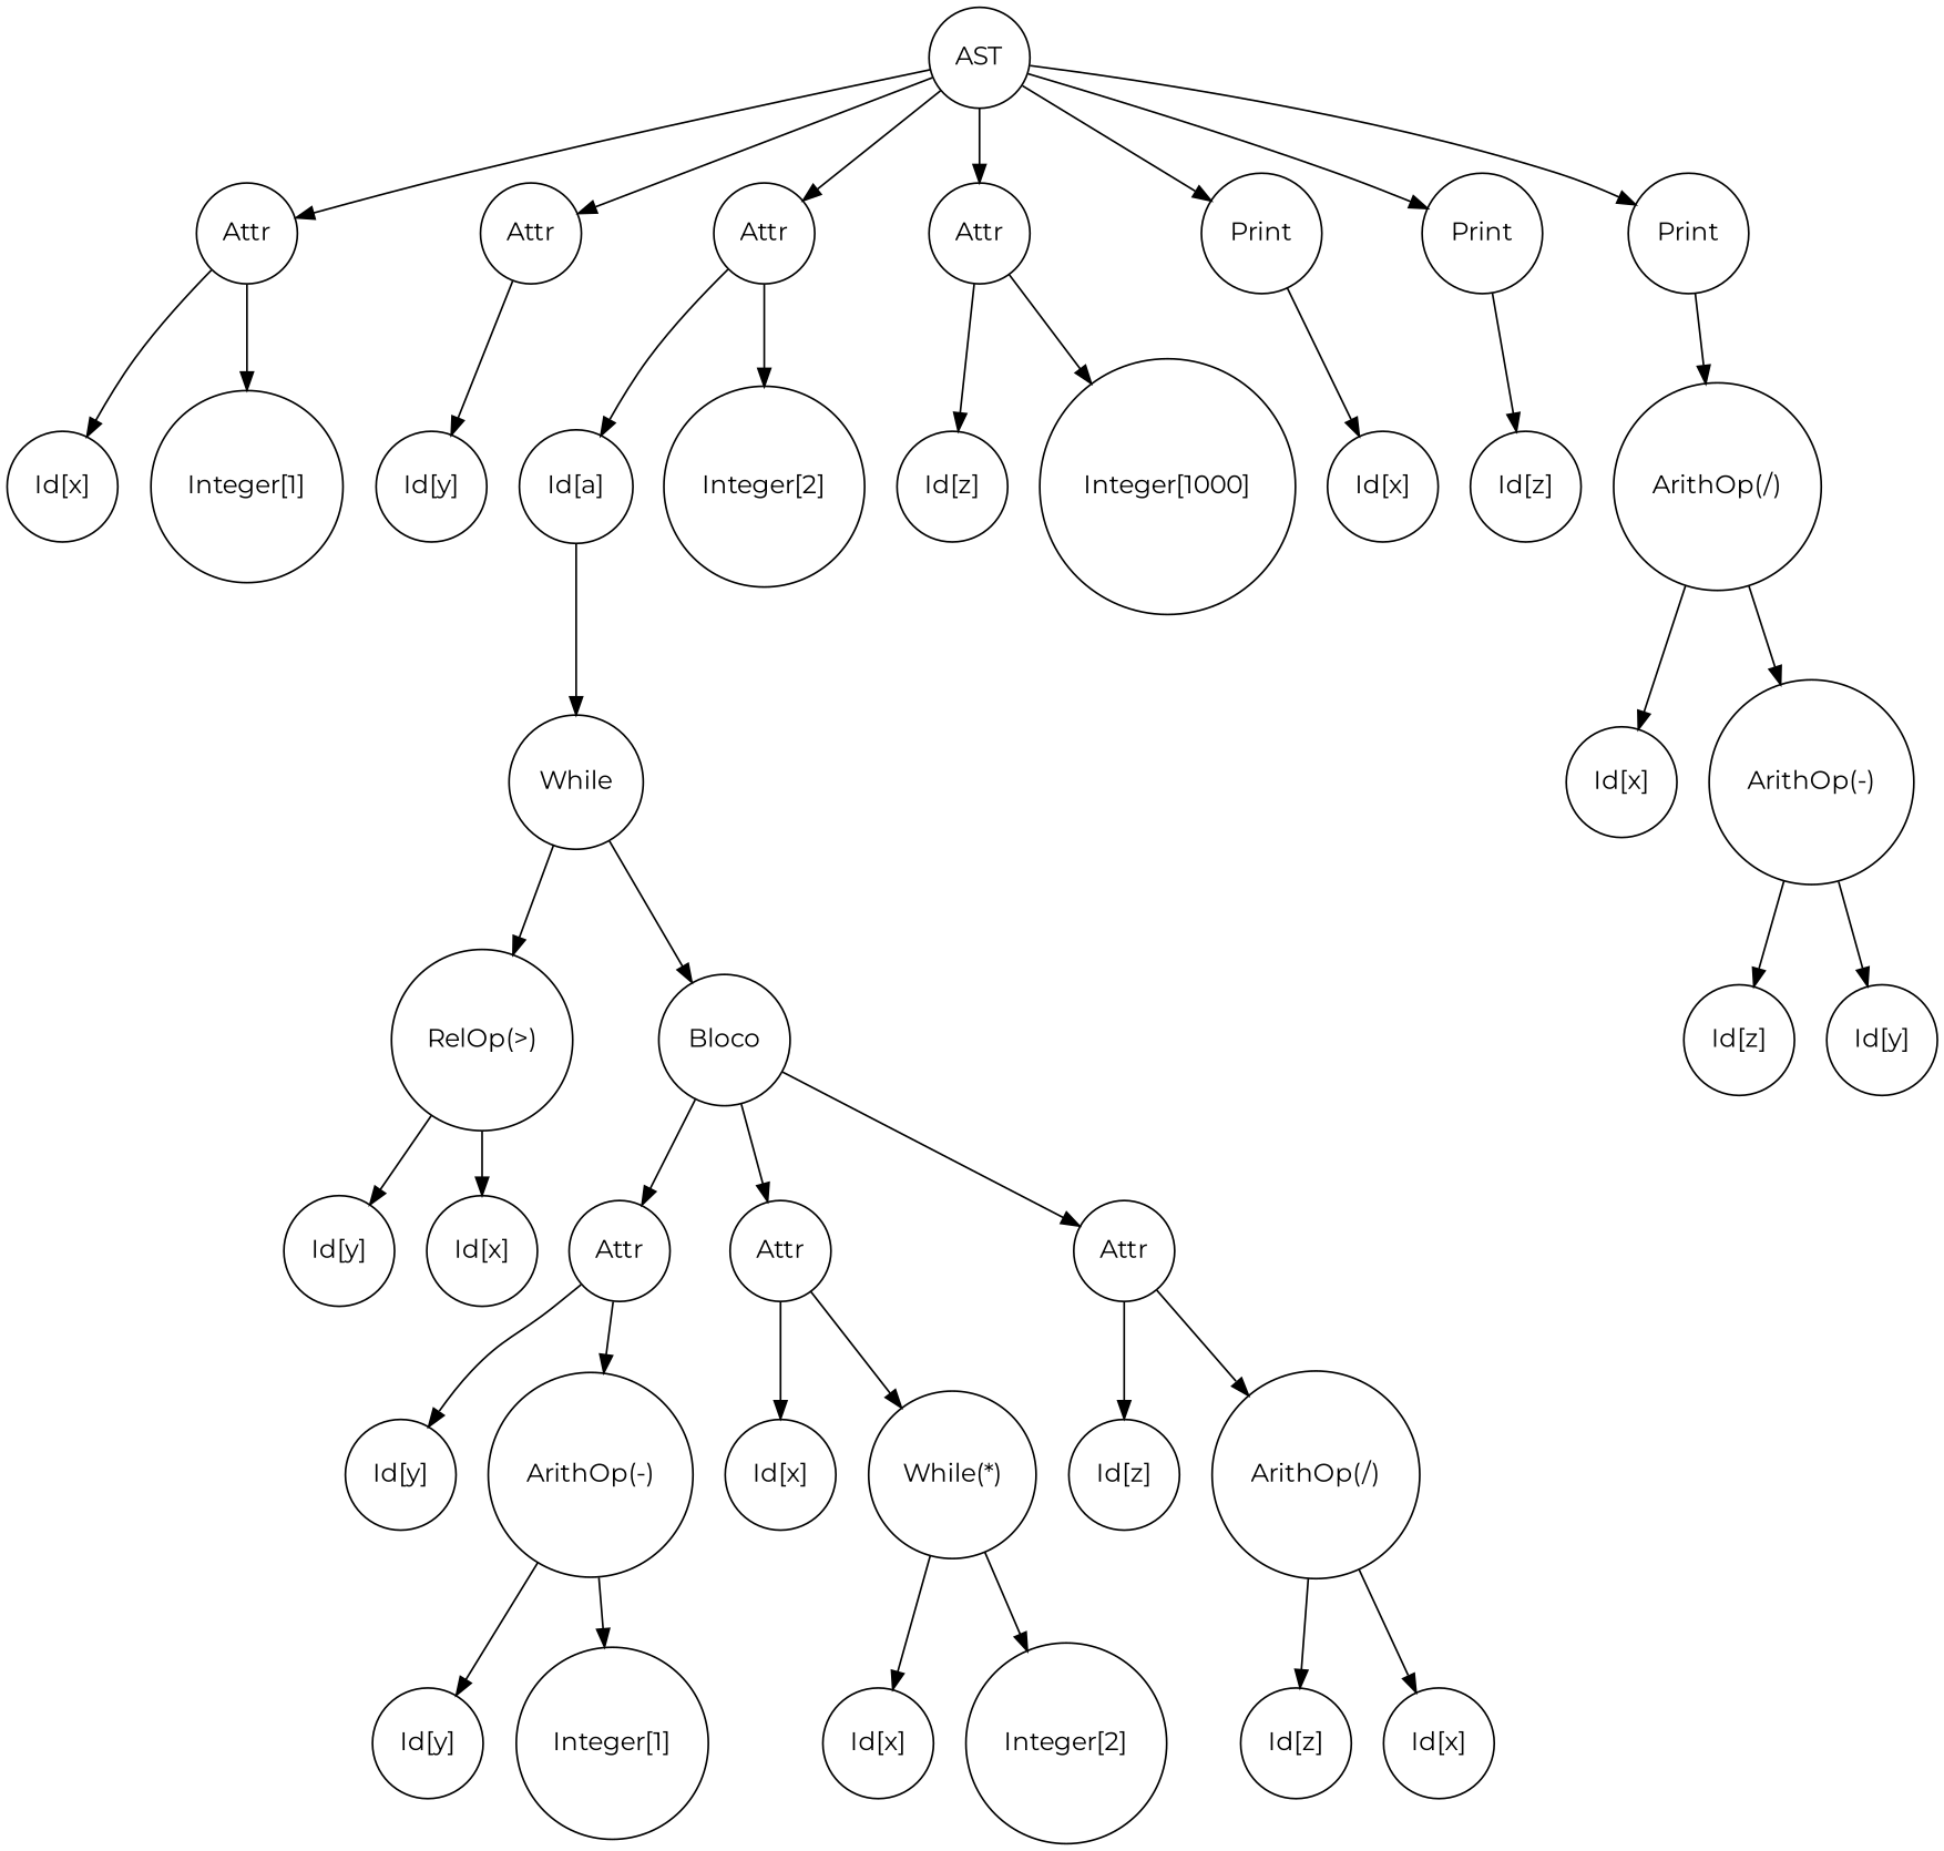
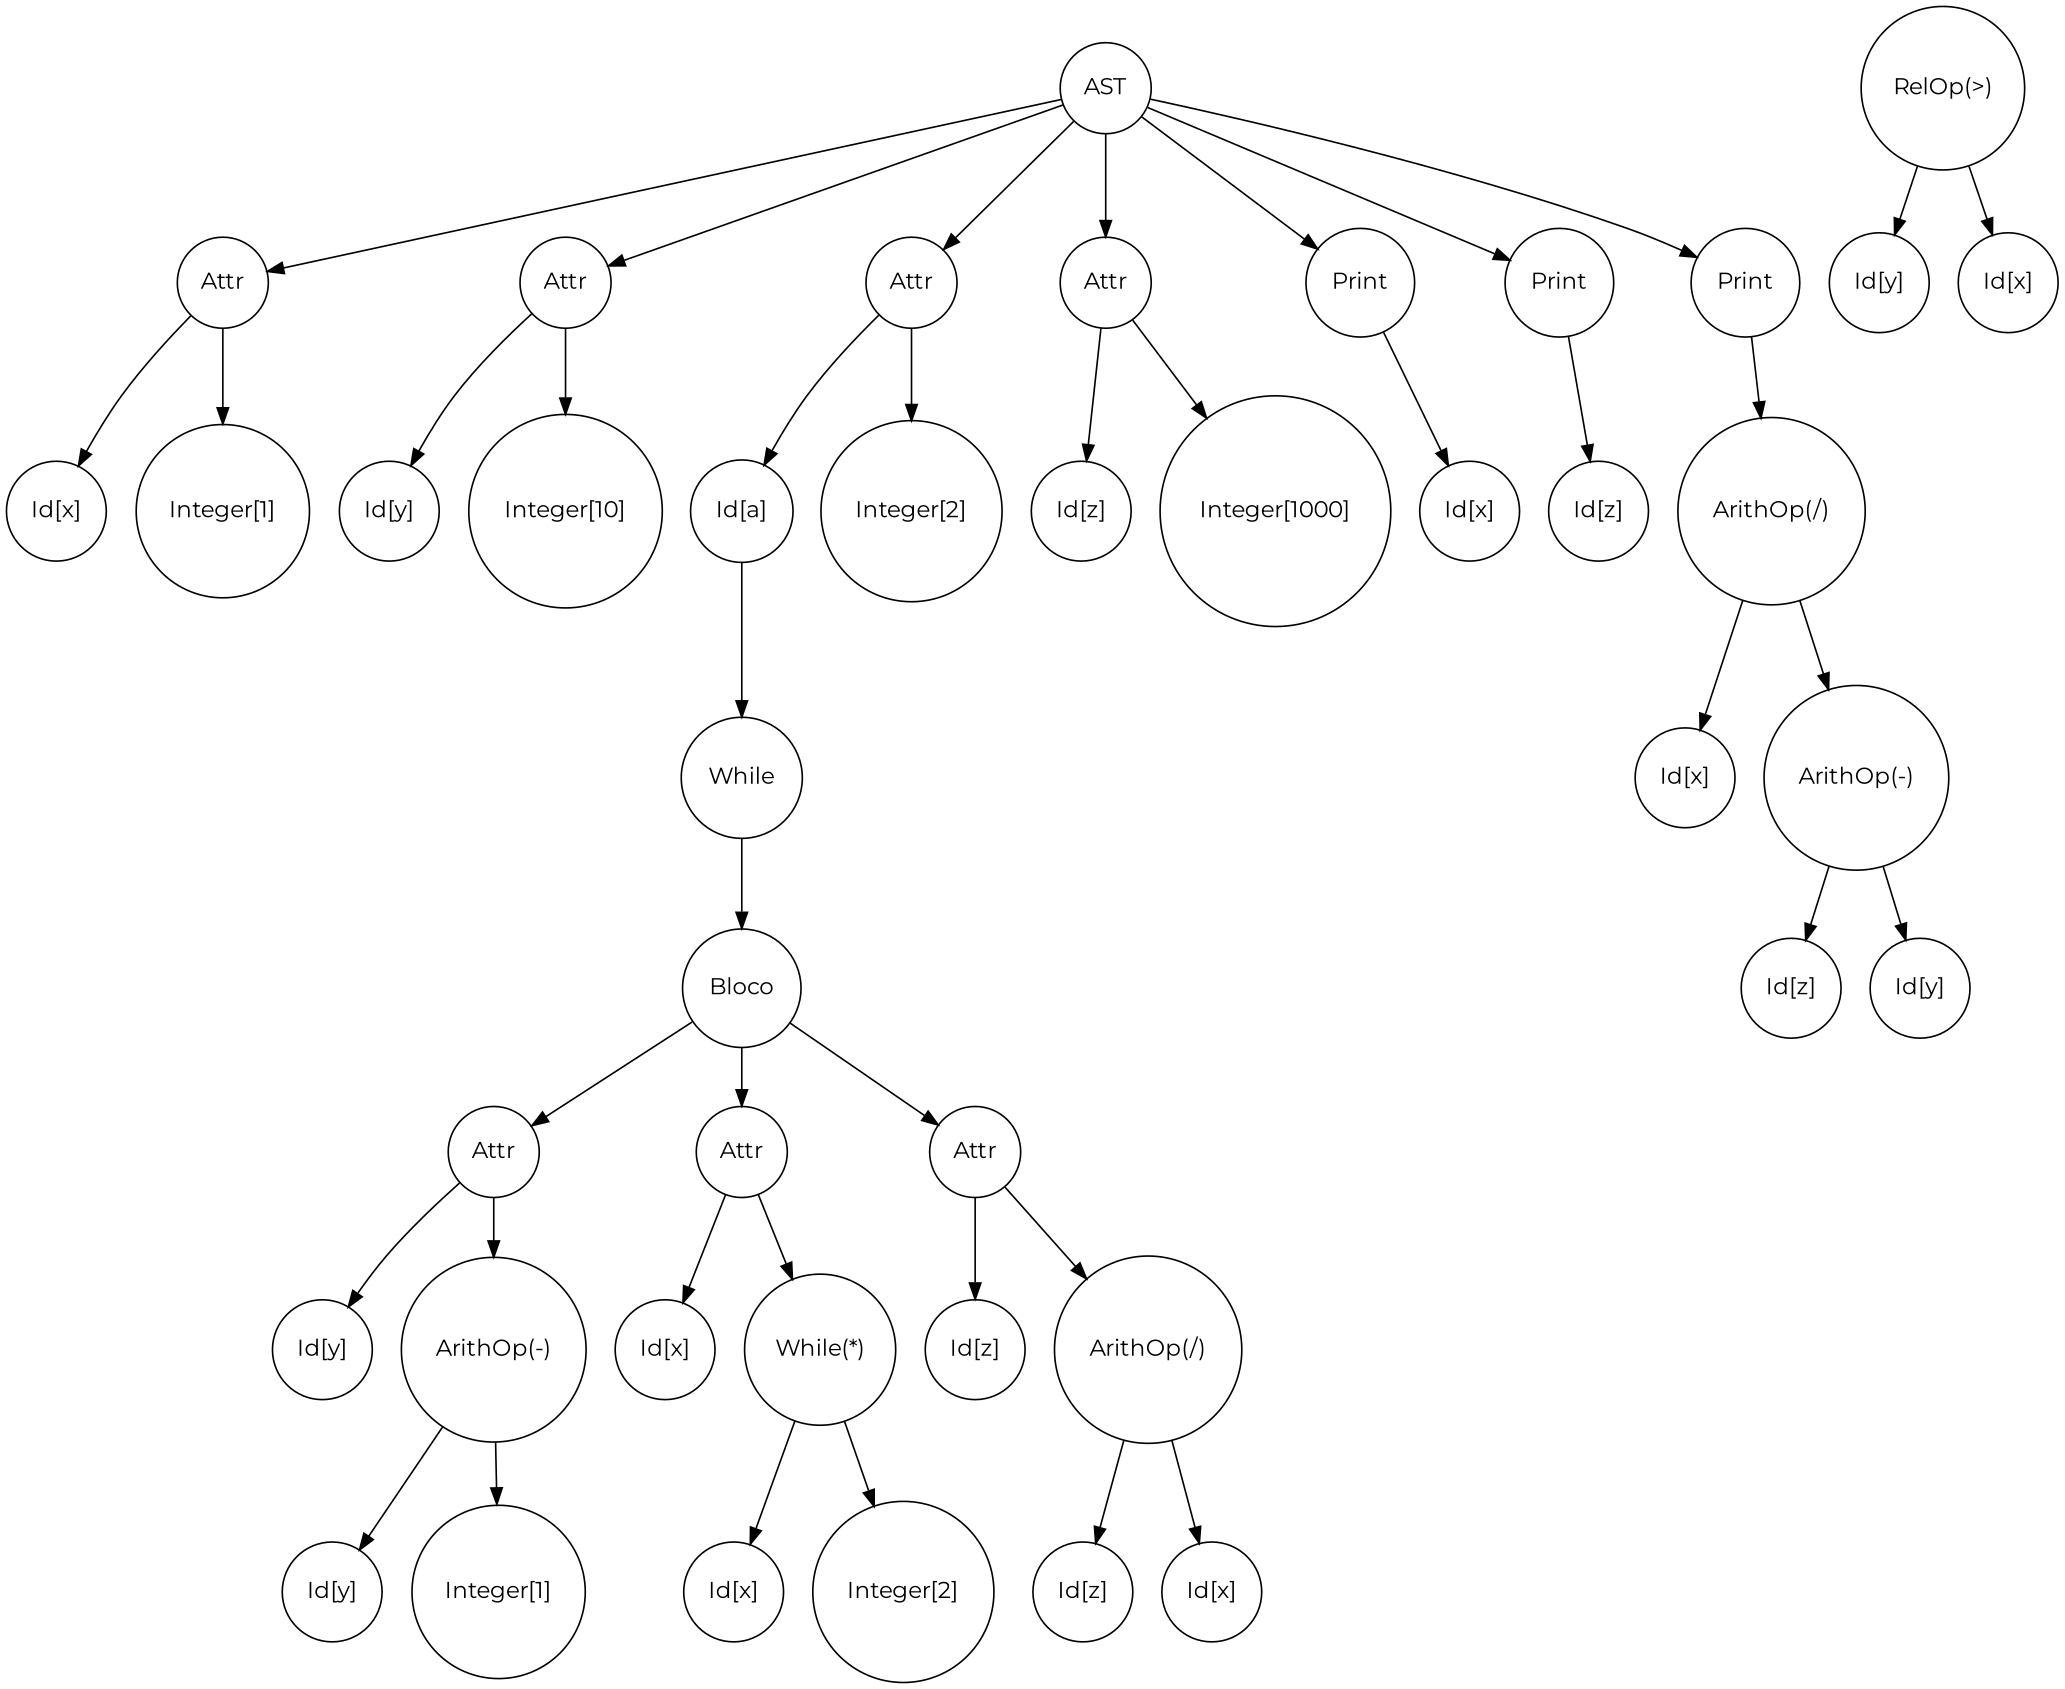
  digraph {
    fontname=Montserrat
    node [fontname=Montserrat shape=circle]
    edge [fontname=Montserrat]
    n1 [label=AST]
    n2 [label=Attr]
    n3 [label=Attr]
    n4 [label=Attr]
    n5 [label=Attr]
    n6 [label=Print]
    n7 [label=Print]
    n8 [label=Print]
    n9 [label="Id[x]"]
    n10 [label="Integer[1]"]
    n11 [label="Id[y]"]
+   n12 [label="Integer[10]"]
    n13 [label="Id[a]"]
    n14 [label="Integer[2]"]
    n15 [label="Id[z]"]
    n16 [label="Integer[1000]"]
    n17 [label=While]
    n18 [label="RelOp(>)"]
    n19 [label=Bloco]
    n20 [label="Id[x]"]
    n21 [label="Id[z]"]
    n22 [label="ArithOp(/)"]
    n23 [label="Id[y]"]
    n24 [label="Id[x]"]
    n25 [label=Attr]
    n26 [label=Attr]
    n27 [label=Attr]
    n28 [label="Id[y]"]
    n29 [label="ArithOp(-)"]
    n30 [label="Id[x]"]
    n31 [label="While(*)"]
    n32 [label="Id[z]"]
    n33 [label="ArithOp(/)"]
    n34 [label="Id[y]"]
    n35 [label="Integer[1]"]
    n36 [label="Id[x]"]
    n37 [label="Integer[2]"]
    n38 [label="Id[z]"]
    n39 [label="Id[x]"]
    n40 [label="Id[x]"]
    n41 [label="ArithOp(-)"]
    n42 [label="Id[z]"]
    n43 [label="Id[y]"]
    n1 -> n2
    n1 -> n3
    n1 -> n4
    n1 -> n5
    n1 -> n6
    n1 -> n7
    n1 -> n8
    n2 -> n9
    n2 -> n10
    n3 -> n11
+   n3 -> n12
    n4 -> n13
    n4 -> n14
    n5 -> n15
    n5 -> n16
    n6 -> n20
    n7 -> n21
    n8 -> n22
    n13 -> n17
-   n17 -> n18
    n17 -> n19
    n18 -> n23
    n18 -> n24
    n19 -> n25
    n19 -> n26
    n19 -> n27
    n22 -> n40
    n22 -> n41
    n25 -> n28
    n25 -> n29
    n26 -> n30
    n26 -> n31
    n27 -> n32
    n27 -> n33
    n29 -> n34
    n29 -> n35
    n31 -> n36
    n31 -> n37
    n33 -> n38
    n33 -> n39
    n41 -> n42
    n41 -> n43
  }
